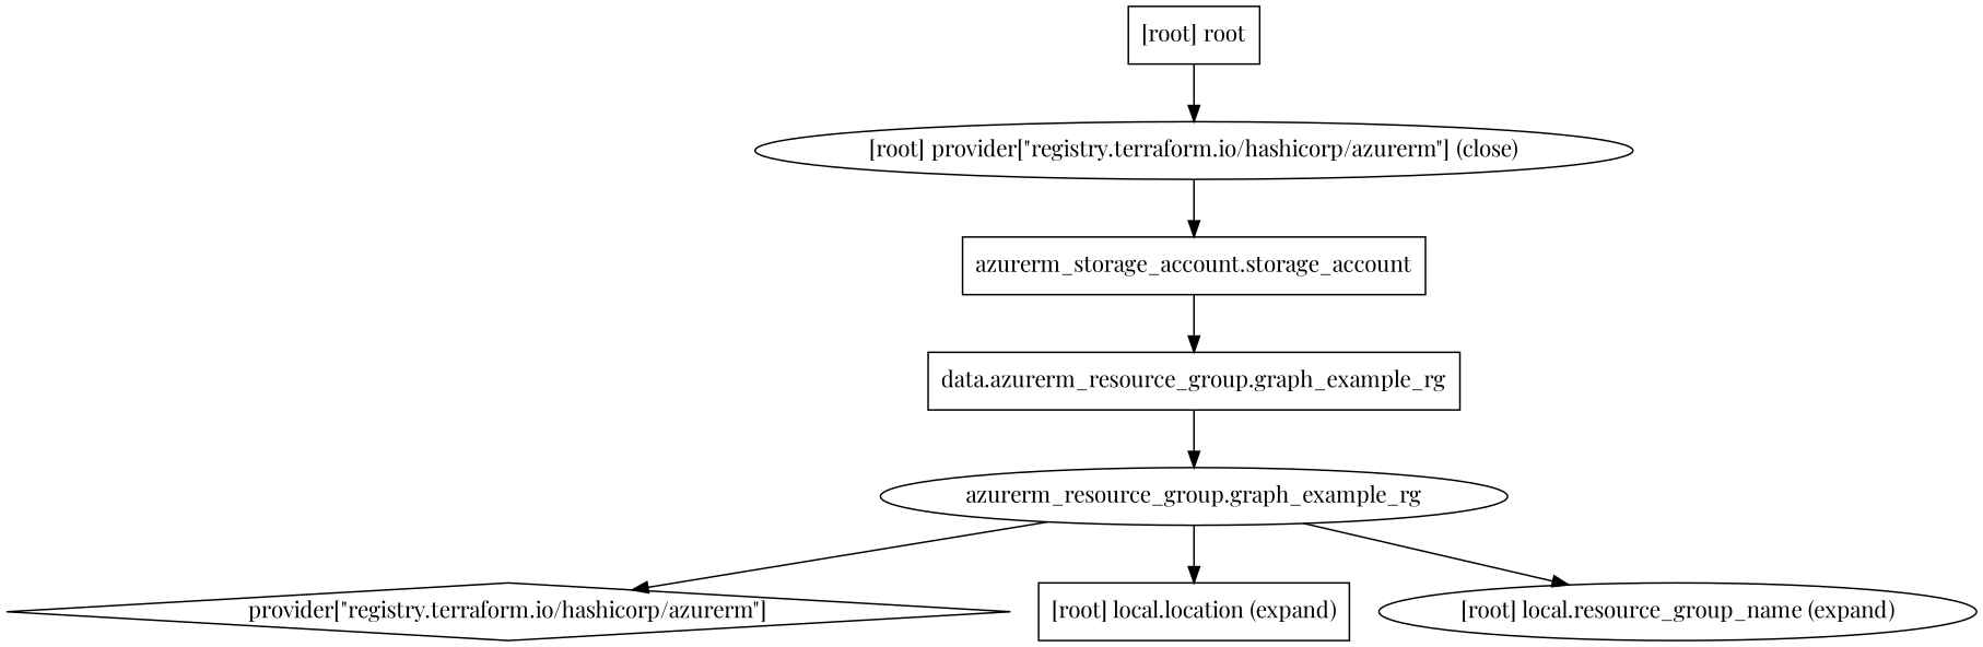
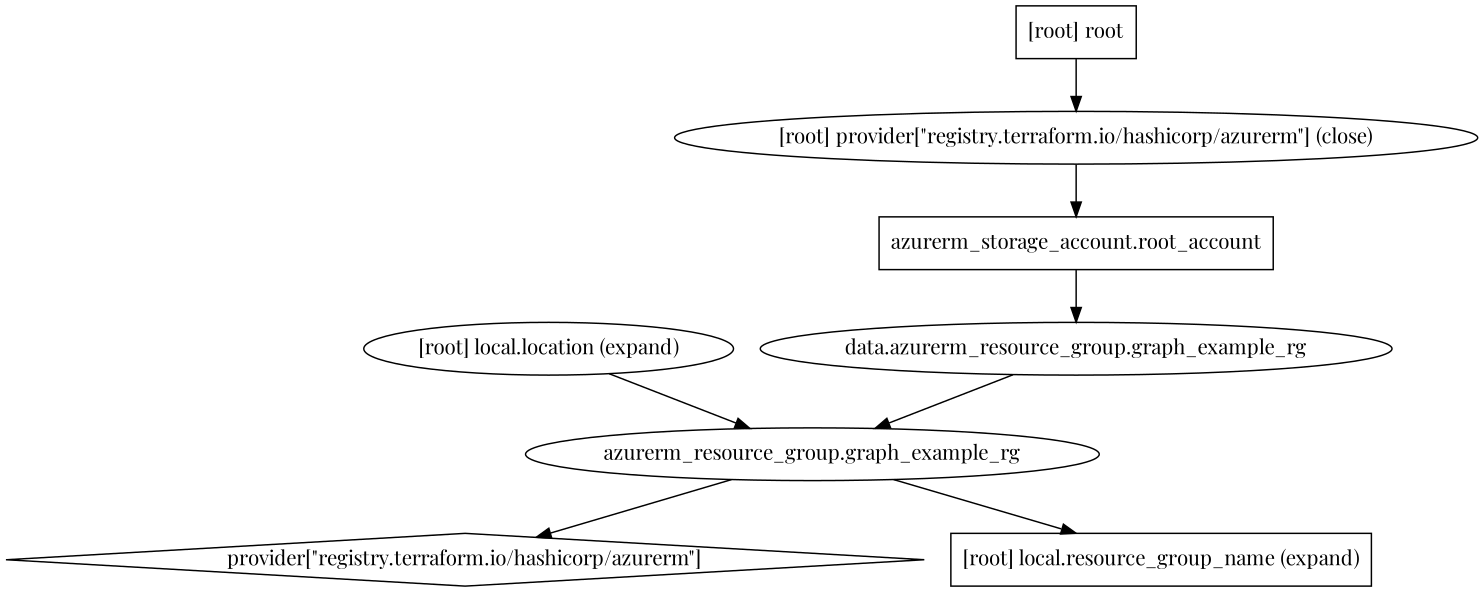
  digraph {
    compound=true
    fontname="Playfair Display"
    newrank=true
    node [fontname="Playfair Display"]
    edge [fontname="Playfair Display"]
    n1 [label="azurerm_resource_group.graph_example_rg" shape=ellipse]
    n2 [label="provider[\"registry.terraform.io/hashicorp/azurerm\"]" shape=diamond]
-   "[root] local.location (expand)" [shape=box]
-   "[root] local.resource_group_name (expand)"
-   n5 [label="azurerm_storage_account.storage_account" shape=box]
-   n6 [label="data.azurerm_resource_group.graph_example_rg" shape=box]
+   "[root] local.location (expand)"
+   "[root] local.resource_group_name (expand)" [shape=box]
+   n5 [label="azurerm_storage_account.root_account" shape=box]
+   n6 [label="data.azurerm_resource_group.graph_example_rg" shape=ellipse]
    "[root] provider[\"registry.terraform.io/hashicorp/azurerm\"] (close)"
    "[root] root" [shape=box]
    subgraph sub_1 {
      n1
      n2
      "[root] local.location (expand)"
      "[root] local.resource_group_name (expand)"
      n5
      n6
      "[root] provider[\"registry.terraform.io/hashicorp/azurerm\"] (close)"
      "[root] root"
    }
    n1 -> n2
-   n1 -> "[root] local.location (expand)"
+   "[root] local.location (expand)" -> n1
    n1 -> "[root] local.resource_group_name (expand)"
    n5 -> n6
    n6 -> n1
    "[root] provider[\"registry.terraform.io/hashicorp/azurerm\"] (close)" -> n5
    "[root] root" -> "[root] provider[\"registry.terraform.io/hashicorp/azurerm\"] (close)"
  }
